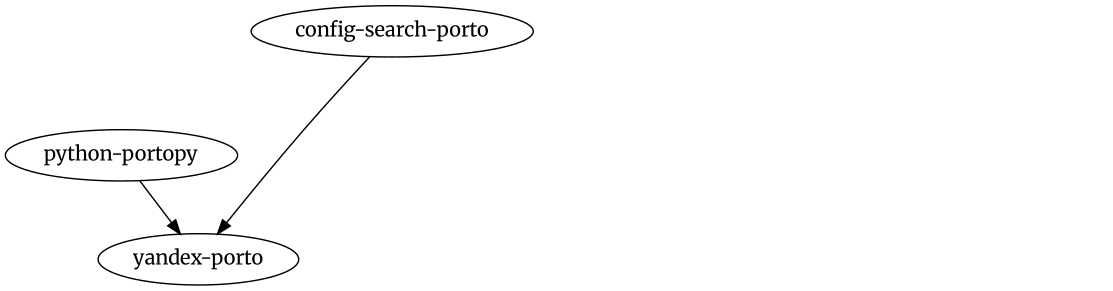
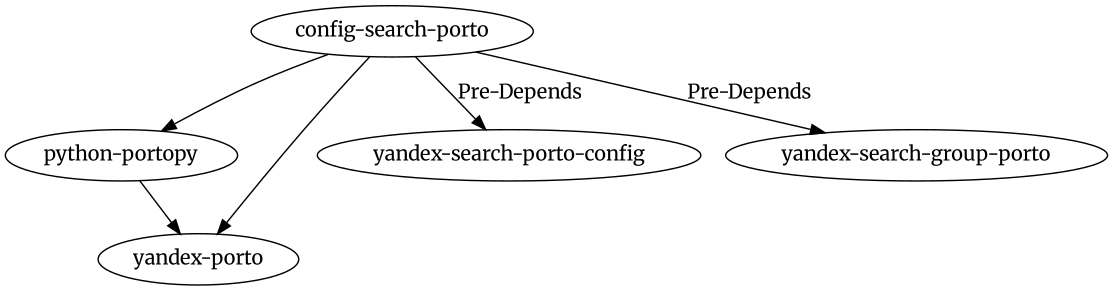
  digraph {
    fontname=Merriweather
    node [fontname=Merriweather]
    edge [fontname=Merriweather]
    "python-portopy"
    "yandex-porto"
    n3 [label="config-search-porto"]
+   "yandex-search-porto-config"
+   "yandex-search-group-porto"
    "python-portopy" -> "yandex-porto"
+   n3 -> "python-portopy"
    n3 -> "yandex-porto"
+   n3 -> "yandex-search-porto-config" [label="Pre-Depends"]
+   n3 -> "yandex-search-group-porto" [label="Pre-Depends"]
  }
